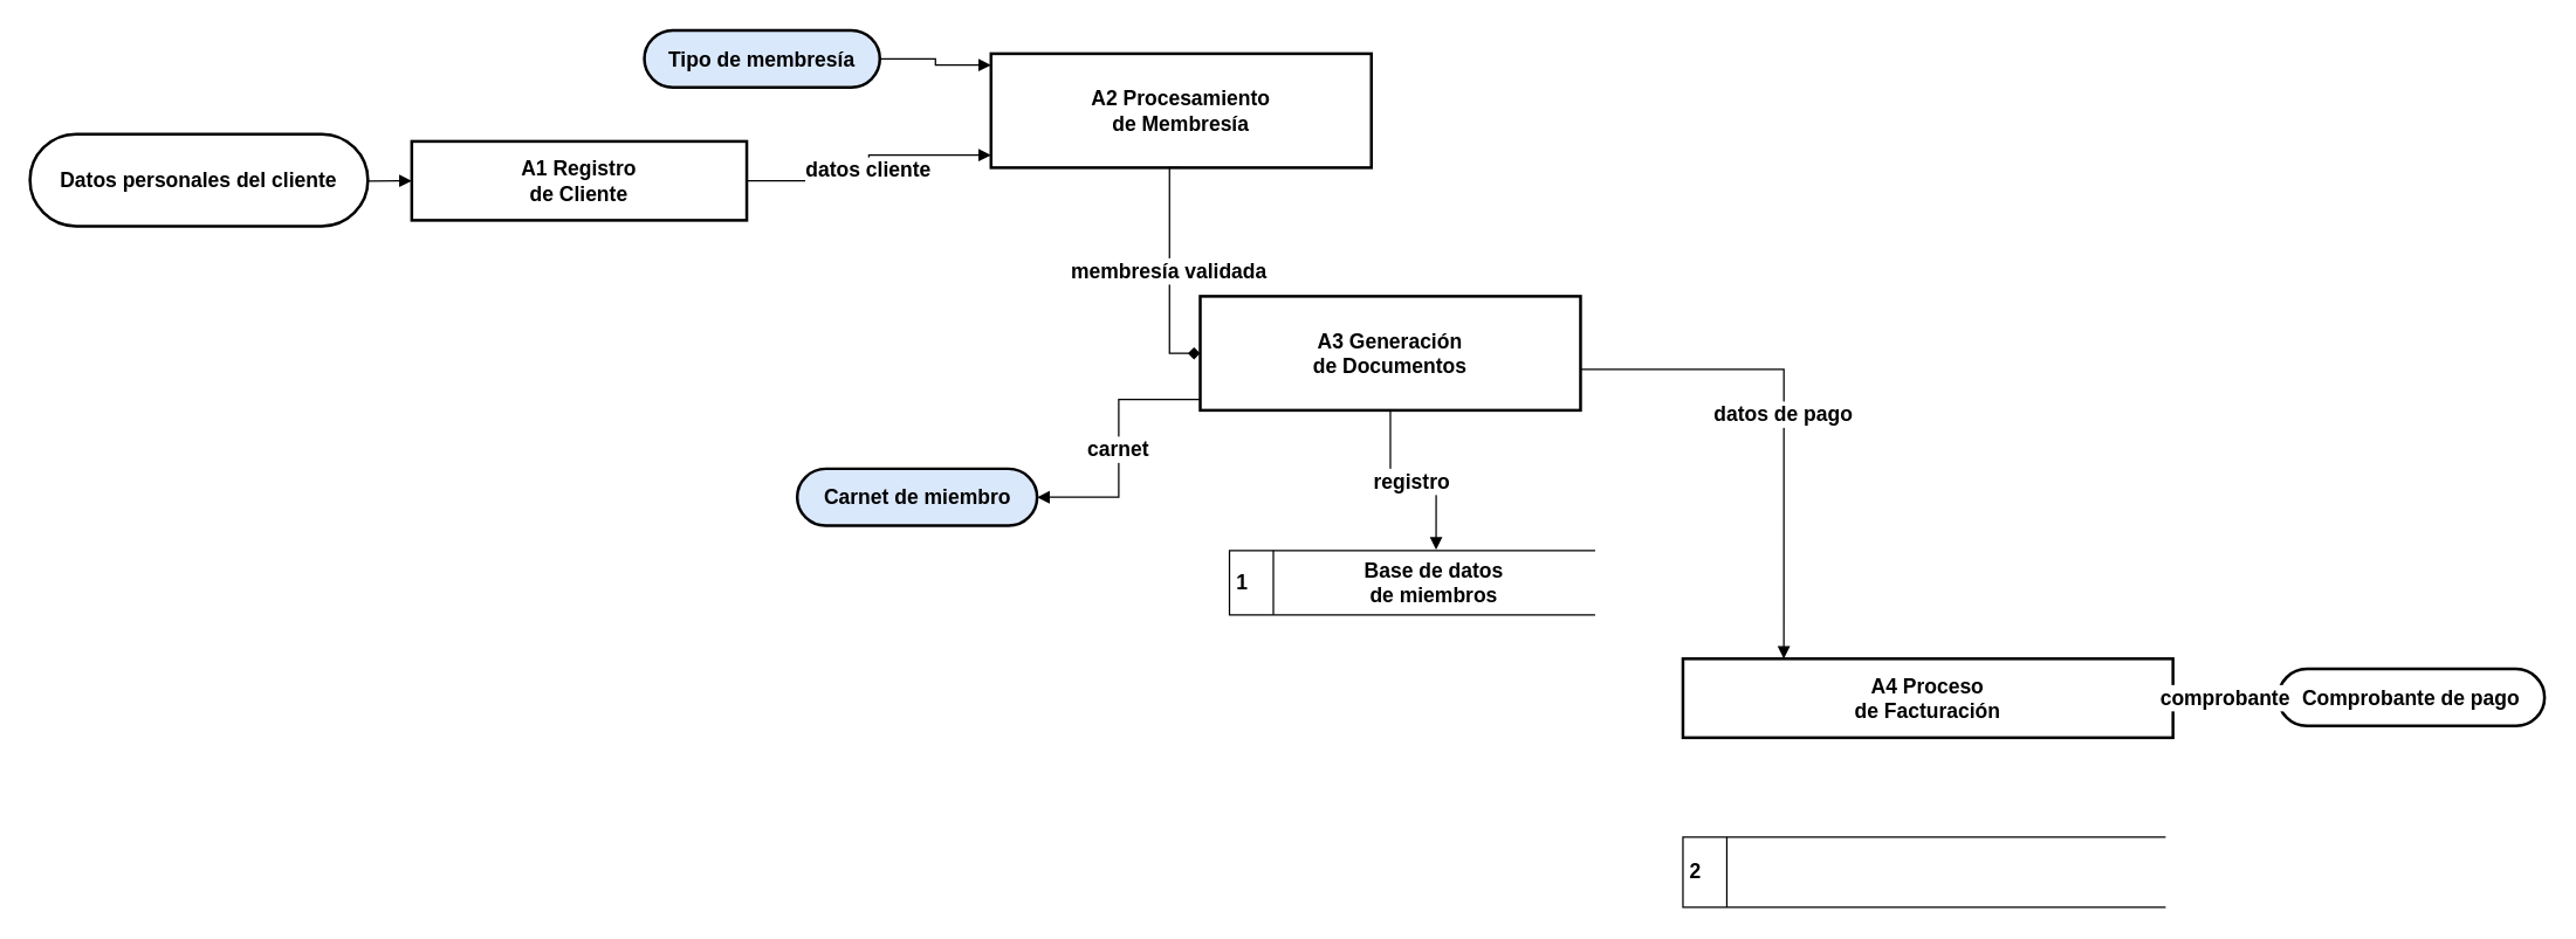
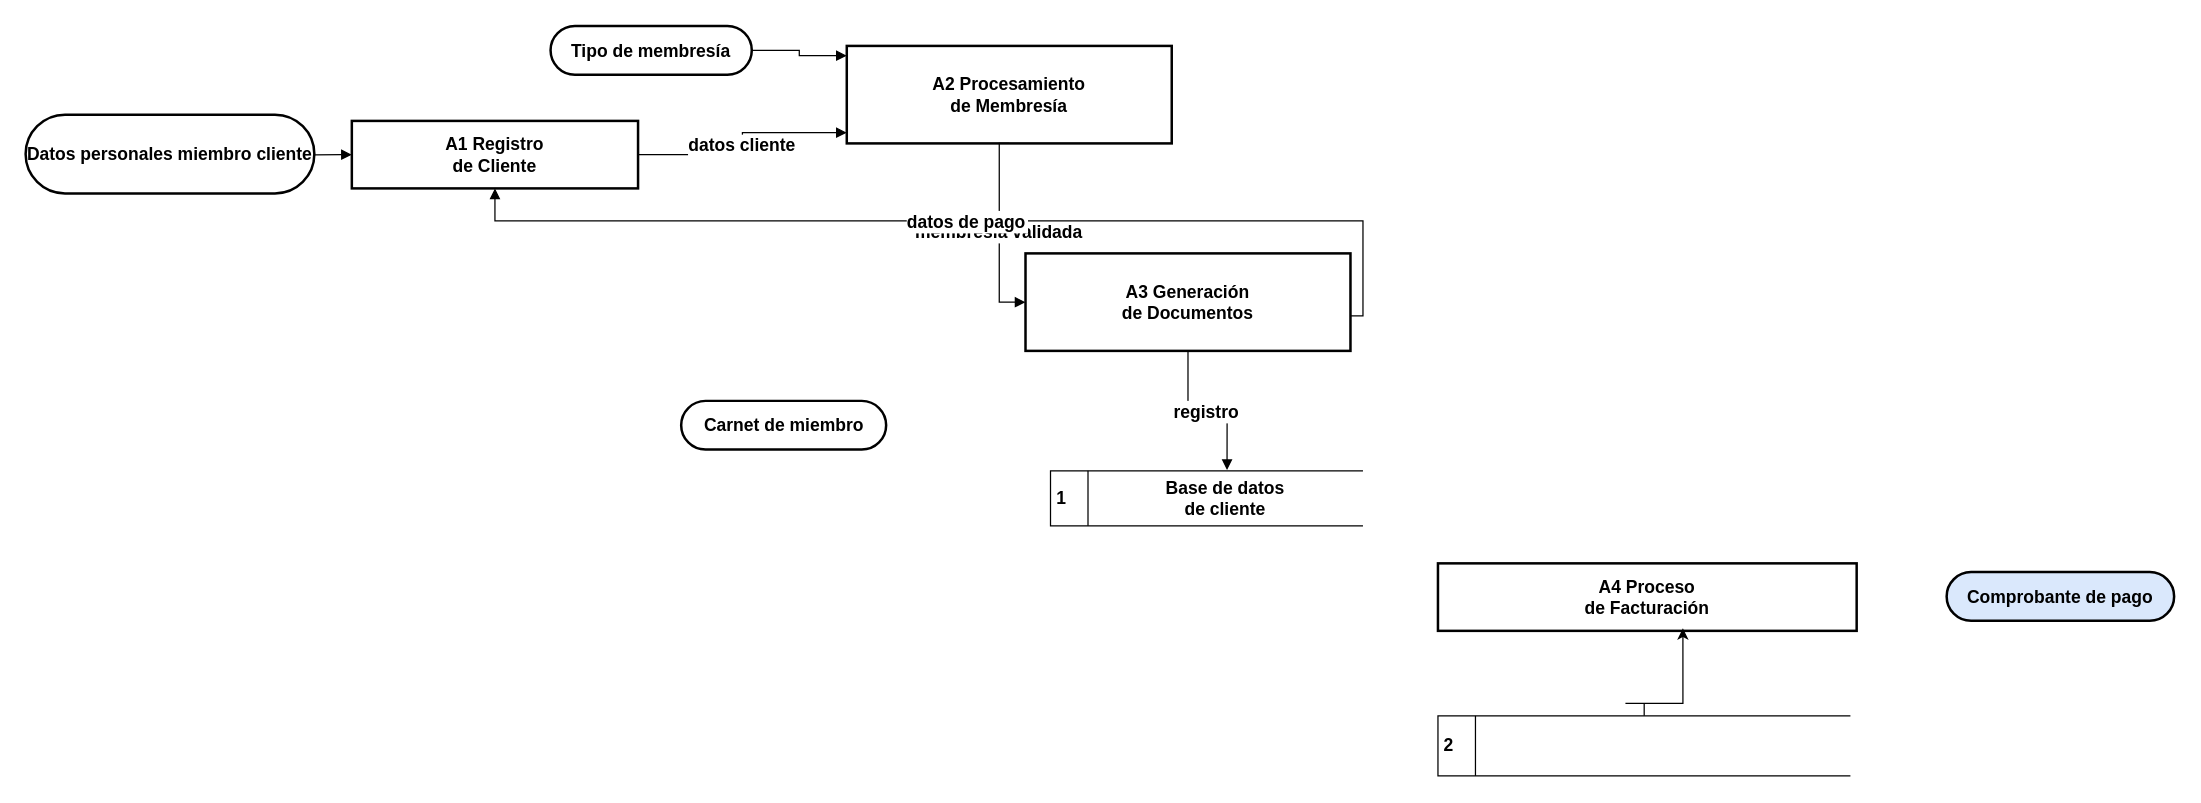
  <mxCell id="0" />
  <mxCell id="1" parent="0" />
- <mxCell id="2" value="Datos personales del cliente" style="rounded=1;whiteSpace=wrap;arcSize=50;strokeWidth=2;fontSize=14;fontStyle=1" parent="1" vertex="1"><mxGeometry x="20" y="91" width="231" height="63" as="geometry" /></mxCell>
+ <mxCell id="2" value="Datos personales miembro cliente" style="rounded=1;whiteSpace=wrap;arcSize=50;strokeWidth=2;fontSize=14;fontStyle=1" parent="1" vertex="1"><mxGeometry x="20" y="91" width="231" height="63" as="geometry" /></mxCell>
  <mxCell id="3" value="A1 Registro&#10;de Cliente" style="whiteSpace=wrap;strokeWidth=2;fontSize=14;fontStyle=1" parent="1" vertex="1"><mxGeometry x="281" y="96" width="229" height="54" as="geometry" /></mxCell>
- <mxCell id="4" value="Tipo de membresía" style="rounded=1;whiteSpace=wrap;arcSize=50;strokeWidth=2;fontSize=14;fontStyle=1;fillColor=#dae8fc;" parent="1" vertex="1"><mxGeometry x="440" y="20" width="161" height="39" as="geometry" /></mxCell>
+ <mxCell id="4" value="Tipo de membresía" style="rounded=1;whiteSpace=wrap;arcSize=50;strokeWidth=2;fontSize=14;fontStyle=1" parent="1" vertex="1"><mxGeometry x="440" y="20" width="161" height="39" as="geometry" /></mxCell>
  <mxCell id="5" value="A2 Procesamiento&#10;de Membresía" style="whiteSpace=wrap;strokeWidth=2;fontSize=14;fontStyle=1" parent="1" vertex="1"><mxGeometry x="677" y="36" width="260" height="78" as="geometry" /></mxCell>
  <mxCell id="6" value="A3 Generación&#10;de Documentos" style="whiteSpace=wrap;strokeWidth=2;fontSize=14;fontStyle=1" parent="1" vertex="1"><mxGeometry x="820" y="202" width="260" height="78" as="geometry" /></mxCell>
  <mxCell id="7" value="&lt;font style=&quot;font-size: 14px;&quot;&gt;&lt;b&gt;1&amp;nbsp;&lt;/b&gt;&lt;/font&gt;" style="html=1;dashed=0;whiteSpace=wrap;shape=mxgraph.dfd.dataStoreID;align=left;spacingLeft=3;points=[[0,0],[0.5,0],[1,0],[0,0.5],[1,0.5],[0,1],[0.5,1],[1,1]];" parent="1" vertex="1"><mxGeometry x="840" y="376" width="250" height="44" as="geometry" /></mxCell>
  <mxCell id="8" value="A4 Proceso&#10;de Facturación" style="whiteSpace=wrap;strokeWidth=2;fontSize=14;fontStyle=1" parent="1" vertex="1"><mxGeometry x="1150" y="450" width="335" height="54" as="geometry" /></mxCell>
  <mxCell id="9" value="&lt;font style=&quot;font-size: 14px;&quot;&gt;&lt;b&gt;2&amp;nbsp;&lt;/b&gt;&lt;/font&gt;" style="html=1;dashed=0;whiteSpace=wrap;shape=mxgraph.dfd.dataStoreID;align=left;spacingLeft=3;points=[[0,0],[0.5,0],[1,0],[0,0.5],[1,0.5],[0,1],[0.5,1],[1,1]];" parent="1" vertex="1"><mxGeometry x="1150" y="572" width="330" height="48" as="geometry" /></mxCell>
- <mxCell id="10" value="Comprobante de pago" style="rounded=1;whiteSpace=wrap;arcSize=50;strokeWidth=2;fontSize=14;fontStyle=1" parent="1" vertex="1"><mxGeometry x="1557" y="457" width="182" height="39" as="geometry" /></mxCell>
- <mxCell id="11" value="Carnet de miembro" style="rounded=1;whiteSpace=wrap;arcSize=50;strokeWidth=2;fontSize=14;fontStyle=1;fillColor=#dae8fc;" parent="1" vertex="1"><mxGeometry x="544.5" y="320" width="164" height="39" as="geometry" /></mxCell>
+ <mxCell id="10" value="Comprobante de pago" style="rounded=1;whiteSpace=wrap;arcSize=50;strokeWidth=2;fontSize=14;fontStyle=1;fillColor=#dae8fc;" parent="1" vertex="1"><mxGeometry x="1557" y="457" width="182" height="39" as="geometry" /></mxCell>
+ <mxCell id="11" value="Carnet de miembro" style="rounded=1;whiteSpace=wrap;arcSize=50;strokeWidth=2;fontSize=14;fontStyle=1" parent="1" vertex="1"><mxGeometry x="544.5" y="320" width="164" height="39" as="geometry" /></mxCell>
  <mxCell id="12" value="" style="curved=1;startArrow=none;endArrow=block;exitX=1;exitY=0.51;entryX=0;entryY=0.5;rounded=0;" parent="1" source="2" target="3" edge="1"><mxGeometry relative="1" as="geometry"><Array as="points" /></mxGeometry></mxCell>
  <mxCell id="13" value="" style="startArrow=none;endArrow=block;exitX=1;exitY=0.5;entryX=0;entryY=0.1;rounded=0;edgeStyle=orthogonalEdgeStyle;" parent="1" source="4" target="5" edge="1"><mxGeometry relative="1" as="geometry" /></mxCell>
  <mxCell id="14" value="datos cliente" style="startArrow=none;endArrow=block;exitX=1;exitY=0.5;entryX=0;entryY=0.89;rounded=0;edgeStyle=orthogonalEdgeStyle;fontSize=14;fontStyle=1" parent="1" source="3" target="5" edge="1"><mxGeometry relative="1" as="geometry" /></mxCell>
- <mxCell id="15" value="membresía validada" style="startArrow=none;endArrow=diamond;entryX=0;entryY=0.5;rounded=0;edgeStyle=orthogonalEdgeStyle;exitX=0.5;exitY=1;exitDx=0;exitDy=0;fontSize=14;fontStyle=1;" parent="1" source="5" target="6" edge="1"><mxGeometry relative="1" as="geometry"><Array as="points"><mxPoint x="799" y="114" /><mxPoint x="799" y="241" /></Array><mxPoint x="771.5" y="36" as="sourcePoint" /></mxGeometry></mxCell>
+ <mxCell id="15" value="membresía validada" style="startArrow=none;endArrow=block;entryX=0;entryY=0.5;rounded=0;edgeStyle=orthogonalEdgeStyle;exitX=0.5;exitY=1;exitDx=0;exitDy=0;fontSize=14;fontStyle=1" parent="1" source="5" target="6" edge="1"><mxGeometry relative="1" as="geometry"><Array as="points"><mxPoint x="799" y="114" /><mxPoint x="799" y="241" /></Array><mxPoint x="771.5" y="36" as="sourcePoint" /></mxGeometry></mxCell>
  <mxCell id="16" value="registro" style="startArrow=none;endArrow=block;exitX=0.5;exitY=1;entryX=0.565;entryY=-0.015;rounded=0;exitDx=0;exitDy=0;edgeStyle=orthogonalEdgeStyle;entryDx=0;entryDy=0;entryPerimeter=0;fontSize=14;fontStyle=1" parent="1" source="6" target="7" edge="1"><mxGeometry relative="1" as="geometry" /></mxCell>
- <mxCell id="17" value="datos de pago" style="startArrow=none;endArrow=block;exitX=1;exitY=0.64;entryX=0.2;entryY=-0.01;rounded=0;edgeStyle=orthogonalEdgeStyle;fontSize=14;fontStyle=1" parent="1" source="6" target="8" edge="1"><mxGeometry relative="1" as="geometry" /></mxCell>
- <mxCell id="18" value="comprobante" style="curved=1;startArrow=none;endArrow=block;exitX=1;exitY=0.49;entryX=0;entryY=0.5;rounded=0;fontSize=14;fontStyle=1" parent="1" source="8" target="10" edge="1"><mxGeometry relative="1" as="geometry"><Array as="points" /></mxGeometry></mxCell>
- <mxCell id="19" value="carnet" style="startArrow=none;endArrow=block;exitX=-0.001;exitY=0.905;entryX=1;entryY=0.5;rounded=0;edgeStyle=orthogonalEdgeStyle;exitDx=0;exitDy=0;exitPerimeter=0;entryDx=0;entryDy=0;fontSize=14;fontStyle=1" parent="1" source="6" target="11" edge="1"><mxGeometry relative="1" as="geometry" /></mxCell>
- <mxCell id="21" value="&lt;font style=&quot;font-size: 14px;&quot;&gt;&lt;b&gt;&lt;span style=&quot;text-align: left;&quot;&gt;Base de datos&lt;/span&gt;&lt;br style=&quot;text-align: left;&quot;&gt;&lt;span style=&quot;text-align: left;&quot;&gt;de miembros&lt;/span&gt;&lt;/b&gt;&lt;/font&gt;" style="text;html=1;align=center;verticalAlign=middle;whiteSpace=wrap;rounded=0;" vertex="1" parent="1"><mxGeometry x="880" y="383" width="200" height="30" as="geometry" /></mxCell>
+ <mxCell id="17" value="datos de pago" style="startArrow=none;endArrow=block;exitX=1;exitY=0.64;rounded=0;edgeStyle=orthogonalEdgeStyle;fontSize=14;fontStyle=1;" parent="1" source="6" target="3" edge="1"><mxGeometry relative="1" as="geometry" /></mxCell>
+ <mxCell id="20" style="edgeStyle=orthogonalEdgeStyle;rounded=0;orthogonalLoop=1;jettySize=auto;html=1;exitX=0.5;exitY=0;exitDx=0;exitDy=0;exitPerimeter=0;entryX=0.585;entryY=0.963;entryDx=0;entryDy=0;entryPerimeter=0;" parent="1" source="9" target="8" edge="1"><mxGeometry relative="1" as="geometry"><Array as="points"><mxPoint x="1300" y="562" /><mxPoint x="1301" y="562" /></Array></mxGeometry></mxCell>
+ <mxCell id="21" value="&lt;font style=&quot;font-size: 14px;&quot;&gt;&lt;b&gt;&lt;span style=&quot;text-align: left;&quot;&gt;Base de datos&lt;/span&gt;&lt;br style=&quot;text-align: left;&quot;&gt;&lt;span style=&quot;text-align: left;&quot;&gt;de cliente&lt;/span&gt;&lt;/b&gt;&lt;/font&gt;" style="text;html=1;align=center;verticalAlign=middle;whiteSpace=wrap;rounded=0;" vertex="1" parent="1"><mxGeometry x="880" y="383" width="200" height="30" as="geometry" /></mxCell>
